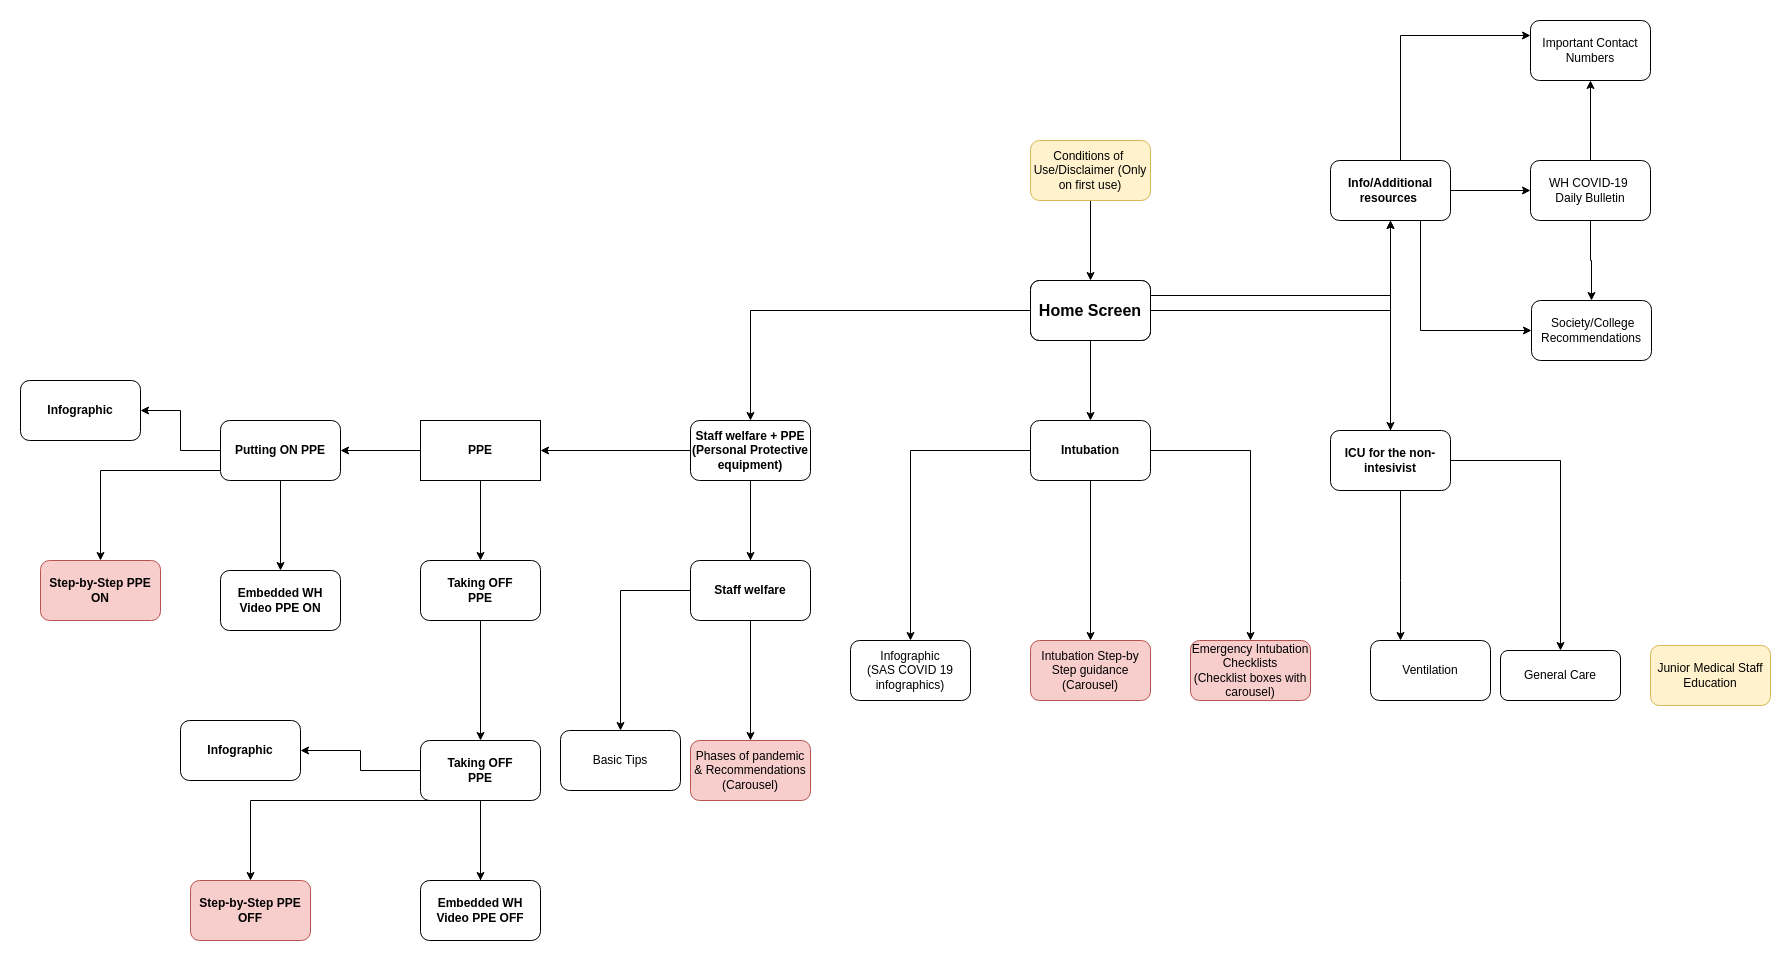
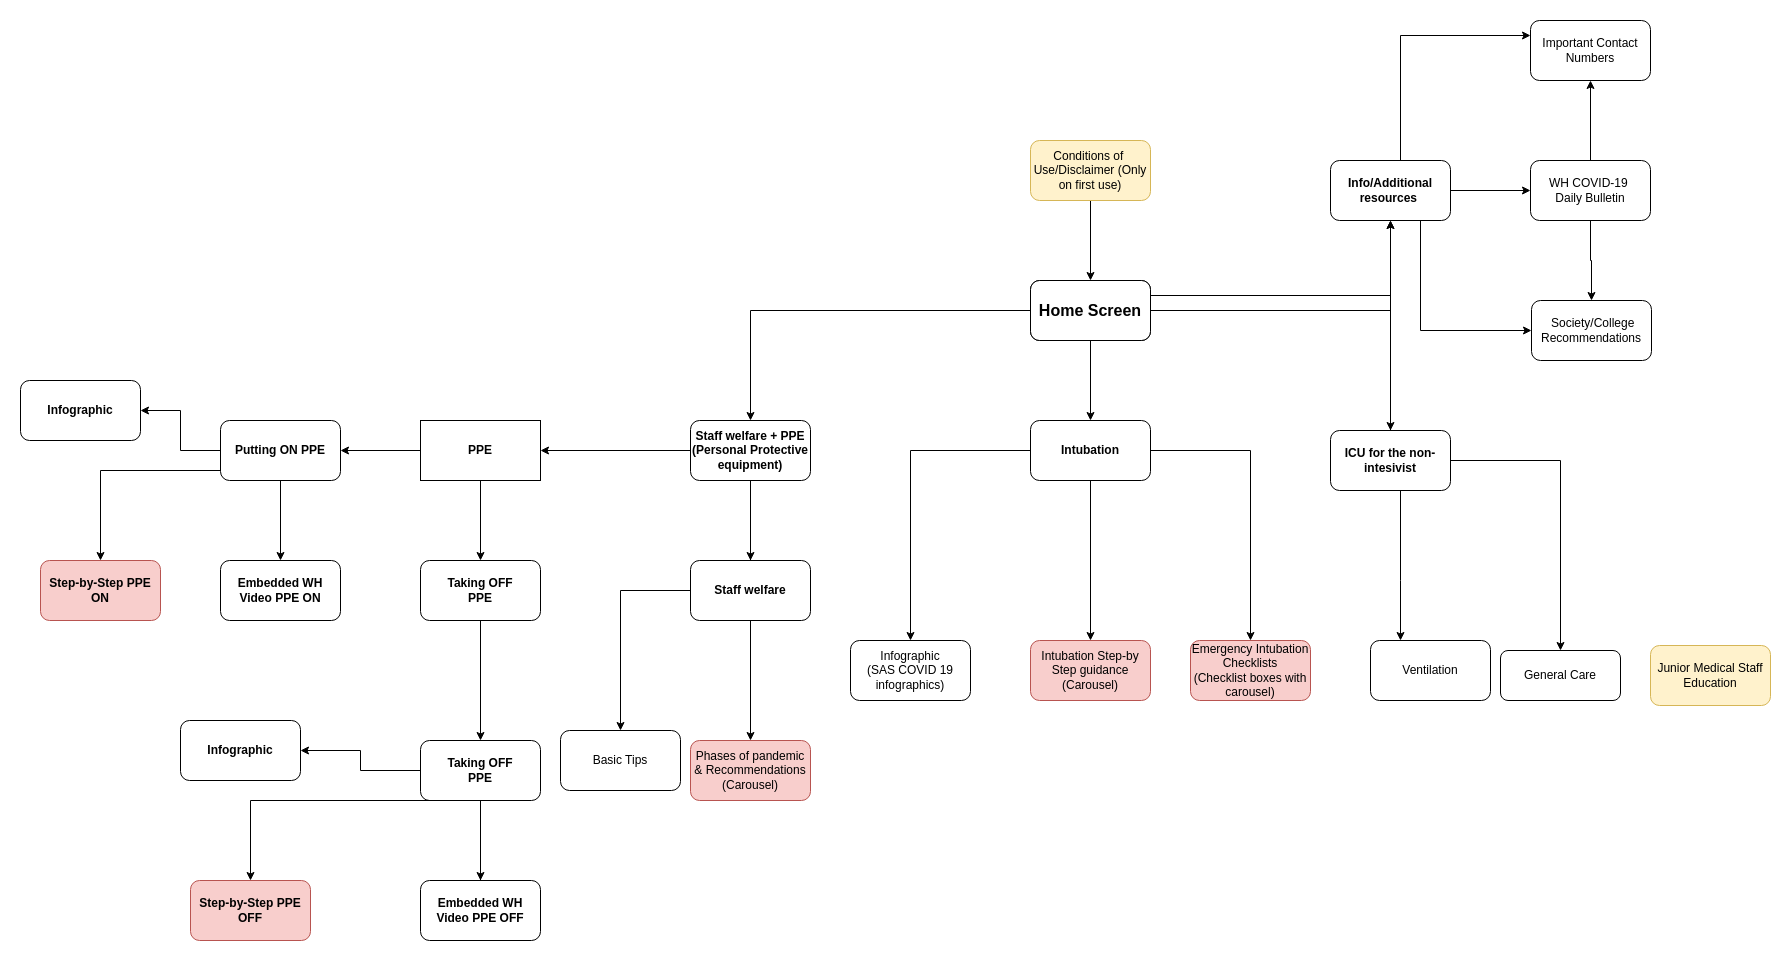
  <mxCell id="0" />
  <mxCell id="1" parent="0" />
  <mxCell id="2" value="" style="edgeStyle=orthogonalEdgeStyle;rounded=0;orthogonalLoop=1;jettySize=auto;html=1;" parent="1" source="3" target="7" edge="1"><mxGeometry relative="1" as="geometry" /></mxCell>
  <mxCell id="3" value="Conditions of&amp;nbsp; Use/Disclaimer (Only on first use)" style="rounded=1;whiteSpace=wrap;html=1;fillColor=#fff2cc;strokeColor=#d6b656;" parent="1" vertex="1"><mxGeometry x="1030" y="140" width="120" height="60" as="geometry" /></mxCell>
  <mxCell id="4" value="" style="edgeStyle=orthogonalEdgeStyle;rounded=0;orthogonalLoop=1;jettySize=auto;html=1;" parent="1" source="7" target="26" edge="1"><mxGeometry relative="1" as="geometry" /></mxCell>
  <mxCell id="5" value="" style="edgeStyle=orthogonalEdgeStyle;rounded=0;orthogonalLoop=1;jettySize=auto;html=1;" parent="1" source="7" target="18" edge="1"><mxGeometry relative="1" as="geometry" /></mxCell>
  <mxCell id="6" value="" style="edgeStyle=orthogonalEdgeStyle;rounded=0;orthogonalLoop=1;jettySize=auto;html=1;" parent="1" source="7" target="11" edge="1"><mxGeometry relative="1" as="geometry" /></mxCell>
  <mxCell id="7" value="Home Screen" style="rounded=1;whiteSpace=wrap;html=1;" parent="1" vertex="1"><mxGeometry x="1030" y="280" width="120" height="60" as="geometry" /></mxCell>
  <mxCell id="8" value="" style="edgeStyle=orthogonalEdgeStyle;rounded=0;orthogonalLoop=1;jettySize=auto;html=1;" parent="1" source="11" target="14" edge="1"><mxGeometry relative="1" as="geometry"><Array as="points"><mxPoint x="1400" y="580" /><mxPoint x="1400" y="580" /></Array></mxGeometry></mxCell>
  <mxCell id="9" value="" style="edgeStyle=orthogonalEdgeStyle;rounded=0;orthogonalLoop=1;jettySize=auto;html=1;" parent="1" source="11" target="13" edge="1"><mxGeometry relative="1" as="geometry" /></mxCell>
  <mxCell id="10" value="" style="edgeStyle=orthogonalEdgeStyle;rounded=0;orthogonalLoop=1;jettySize=auto;html=1;" parent="1" source="11" target="53" edge="1"><mxGeometry relative="1" as="geometry" /></mxCell>
  <mxCell id="11" value="&lt;b&gt;ICU for the non-intesivist&lt;/b&gt;" style="rounded=1;whiteSpace=wrap;html=1;" parent="1" vertex="1"><mxGeometry x="1330" y="430" width="120" height="60" as="geometry" /></mxCell>
  <mxCell id="12" value="Junior Medical Staff Education" style="rounded=1;whiteSpace=wrap;html=1;fillColor=#fff2cc;strokeColor=#d6b656;" parent="1" vertex="1"><mxGeometry x="1650" y="645" width="120" height="60" as="geometry" /></mxCell>
  <mxCell id="13" value="General Care" style="rounded=1;whiteSpace=wrap;html=1;" parent="1" vertex="1"><mxGeometry x="1500" y="650" width="120" height="50" as="geometry" /></mxCell>
  <mxCell id="14" value="Ventilation" style="rounded=1;whiteSpace=wrap;html=1;" parent="1" vertex="1"><mxGeometry x="1370" y="640" width="120" height="60" as="geometry" /></mxCell>
  <mxCell id="15" value="" style="edgeStyle=orthogonalEdgeStyle;rounded=0;orthogonalLoop=1;jettySize=auto;html=1;" parent="1" source="18" target="21" edge="1"><mxGeometry relative="1" as="geometry" /></mxCell>
  <mxCell id="16" value="" style="edgeStyle=orthogonalEdgeStyle;rounded=0;orthogonalLoop=1;jettySize=auto;html=1;" parent="1" source="18" target="20" edge="1"><mxGeometry relative="1" as="geometry" /></mxCell>
  <mxCell id="17" value="" style="edgeStyle=orthogonalEdgeStyle;rounded=0;orthogonalLoop=1;jettySize=auto;html=1;" parent="1" source="18" target="19" edge="1"><mxGeometry relative="1" as="geometry" /></mxCell>
  <mxCell id="18" value="&lt;b&gt;Intubation&lt;/b&gt;" style="rounded=1;whiteSpace=wrap;html=1;" parent="1" vertex="1"><mxGeometry x="1030" y="420" width="120" height="60" as="geometry" /></mxCell>
  <mxCell id="19" value="Emergency Intubation Checklists&lt;br&gt;(Checklist boxes with carousel)" style="rounded=1;whiteSpace=wrap;html=1;fillColor=#f8cecc;strokeColor=#b85450;" parent="1" vertex="1"><mxGeometry x="1190" y="640" width="120" height="60" as="geometry" /></mxCell>
  <mxCell id="20" value="Intubation Step-by Step guidance&lt;br&gt;(Carousel)" style="rounded=1;whiteSpace=wrap;html=1;fillColor=#f8cecc;strokeColor=#b85450;" parent="1" vertex="1"><mxGeometry x="1030" y="640" width="120" height="60" as="geometry" /></mxCell>
  <mxCell id="21" value="Infographic&lt;br&gt;(SAS COVID 19 infographics)" style="rounded=1;whiteSpace=wrap;html=1;" parent="1" vertex="1"><mxGeometry x="850" y="640" width="120" height="60" as="geometry" /></mxCell>
  <mxCell id="22" value="" style="edgeStyle=orthogonalEdgeStyle;rounded=0;orthogonalLoop=1;jettySize=auto;html=1;" parent="1" source="26" target="48" edge="1"><mxGeometry relative="1" as="geometry"><Array as="points"><mxPoint x="750" y="590" /><mxPoint x="620" y="590" /></Array></mxGeometry></mxCell>
  <mxCell id="23" value="" style="edgeStyle=orthogonalEdgeStyle;rounded=0;orthogonalLoop=1;jettySize=auto;html=1;" parent="1" source="26" target="47" edge="1"><mxGeometry relative="1" as="geometry" /></mxCell>
  <mxCell id="24" value="" style="edgeStyle=orthogonalEdgeStyle;rounded=0;orthogonalLoop=1;jettySize=auto;html=1;" edge="1" parent="1" source="26" target="46"><mxGeometry relative="1" as="geometry" /></mxCell>
  <mxCell id="25" value="" style="edgeStyle=orthogonalEdgeStyle;rounded=0;orthogonalLoop=1;jettySize=auto;html=1;" edge="1" parent="1" source="26" target="29"><mxGeometry relative="1" as="geometry" /></mxCell>
  <mxCell id="26" value="&lt;b&gt;Staff welfare + PPE (Personal Protective equipment)&lt;/b&gt;" style="rounded=1;whiteSpace=wrap;html=1;" parent="1" vertex="1"><mxGeometry x="690" y="420" width="120" height="60" as="geometry" /></mxCell>
  <mxCell id="27" value="" style="edgeStyle=orthogonalEdgeStyle;rounded=0;orthogonalLoop=1;jettySize=auto;html=1;" edge="1" parent="1" source="29" target="42"><mxGeometry relative="1" as="geometry" /></mxCell>
  <mxCell id="28" value="" style="edgeStyle=orthogonalEdgeStyle;rounded=0;orthogonalLoop=1;jettySize=auto;html=1;" edge="1" parent="1" source="29" target="31"><mxGeometry relative="1" as="geometry" /></mxCell>
  <mxCell id="29" value="&lt;b&gt;PPE&lt;/b&gt;" style="whiteSpace=wrap;html=1;rounded=0;" vertex="1" parent="1"><mxGeometry x="420" y="420" width="120" height="60" as="geometry" /></mxCell>
  <mxCell id="30" value="" style="edgeStyle=orthogonalEdgeStyle;rounded=0;orthogonalLoop=1;jettySize=auto;html=1;" edge="1" parent="1" source="31" target="34"><mxGeometry relative="1" as="geometry" /></mxCell>
  <mxCell id="31" value="&lt;b&gt;Taking OFF &lt;br&gt;PPE&lt;/b&gt;" style="rounded=1;whiteSpace=wrap;html=1;" vertex="1" parent="1"><mxGeometry x="420" y="560" width="120" height="60" as="geometry" /></mxCell>
  <mxCell id="32" value="" style="edgeStyle=orthogonalEdgeStyle;rounded=0;orthogonalLoop=1;jettySize=auto;html=1;" edge="1" parent="1" source="34" target="37"><mxGeometry relative="1" as="geometry" /></mxCell>
  <mxCell id="33" value="" style="edgeStyle=orthogonalEdgeStyle;rounded=0;orthogonalLoop=1;jettySize=auto;html=1;" edge="1" parent="1" source="34" target="35"><mxGeometry relative="1" as="geometry" /></mxCell>
  <mxCell id="34" value="&lt;b&gt;Taking OFF &lt;br&gt;PPE&lt;/b&gt;" style="rounded=1;whiteSpace=wrap;html=1;" vertex="1" parent="1"><mxGeometry x="420" y="740" width="120" height="60" as="geometry" /></mxCell>
  <mxCell id="35" value="&lt;b&gt;Infographic&lt;/b&gt;" style="rounded=1;whiteSpace=wrap;html=1;" vertex="1" parent="1"><mxGeometry x="180" y="720" width="120" height="60" as="geometry" /></mxCell>
  <mxCell id="36" value="" style="edgeStyle=orthogonalEdgeStyle;rounded=0;orthogonalLoop=1;jettySize=auto;html=1;" edge="1" parent="1" source="37" target="38"><mxGeometry relative="1" as="geometry"><Array as="points"><mxPoint x="480" y="800" /><mxPoint x="250" y="800" /></Array></mxGeometry></mxCell>
  <mxCell id="37" value="&lt;b&gt;Embedded WH Video PPE OFF&lt;/b&gt;" style="rounded=1;whiteSpace=wrap;html=1;" vertex="1" parent="1"><mxGeometry x="420" y="880" width="120" height="60" as="geometry" /></mxCell>
  <mxCell id="38" value="&lt;b&gt;Step-by-Step PPE OFF&lt;/b&gt;" style="rounded=1;whiteSpace=wrap;html=1;fillColor=#f8cecc;strokeColor=#b85450;" vertex="1" parent="1"><mxGeometry x="190" y="880" width="120" height="60" as="geometry" /></mxCell>
  <mxCell id="39" value="" style="edgeStyle=orthogonalEdgeStyle;rounded=0;orthogonalLoop=1;jettySize=auto;html=1;" edge="1" parent="1" source="42" target="45"><mxGeometry relative="1" as="geometry" /></mxCell>
  <mxCell id="40" value="" style="edgeStyle=orthogonalEdgeStyle;rounded=0;orthogonalLoop=1;jettySize=auto;html=1;" edge="1" parent="1" source="42" target="44"><mxGeometry relative="1" as="geometry" /></mxCell>
  <mxCell id="41" value="" style="edgeStyle=orthogonalEdgeStyle;rounded=0;orthogonalLoop=1;jettySize=auto;html=1;" edge="1" parent="1" source="42" target="43"><mxGeometry relative="1" as="geometry"><Array as="points"><mxPoint x="280" y="470" /><mxPoint x="180" y="470" /></Array></mxGeometry></mxCell>
  <mxCell id="42" value="&lt;b&gt;Putting ON PPE&lt;/b&gt;" style="rounded=1;whiteSpace=wrap;html=1;" vertex="1" parent="1"><mxGeometry x="220" y="420" width="120" height="60" as="geometry" /></mxCell>
  <mxCell id="43" value="&lt;b&gt;Step-by-Step PPE ON&lt;/b&gt;" style="rounded=1;whiteSpace=wrap;html=1;fillColor=#f8cecc;strokeColor=#b85450;" vertex="1" parent="1"><mxGeometry x="40" y="560" width="120" height="60" as="geometry" /></mxCell>
- <mxCell id="44" value="&lt;b&gt;Embedded WH Video PPE ON&lt;/b&gt;" style="rounded=1;whiteSpace=wrap;html=1;" vertex="1" parent="1"><mxGeometry x="220" y="570" width="120" height="60" as="geometry" /></mxCell>
+ <mxCell id="44" value="&lt;b&gt;Embedded WH Video PPE ON&lt;/b&gt;" style="rounded=1;whiteSpace=wrap;html=1;" vertex="1" parent="1"><mxGeometry x="220" y="560" width="120" height="60" as="geometry" /></mxCell>
  <mxCell id="45" value="&lt;b&gt;Infographic&lt;/b&gt;" style="rounded=1;whiteSpace=wrap;html=1;" vertex="1" parent="1"><mxGeometry x="20" y="380" width="120" height="60" as="geometry" /></mxCell>
  <mxCell id="46" value="&lt;b&gt;Staff welfare&lt;/b&gt;" style="rounded=1;whiteSpace=wrap;html=1;" vertex="1" parent="1"><mxGeometry x="690" y="560" width="120" height="60" as="geometry" /></mxCell>
  <mxCell id="47" value="Phases of pandemic &amp;amp; Recommendations (Carousel)" style="rounded=1;whiteSpace=wrap;html=1;fillColor=#f8cecc;strokeColor=#b85450;" parent="1" vertex="1"><mxGeometry x="690" y="740" width="120" height="60" as="geometry" /></mxCell>
  <mxCell id="48" value="Basic Tips" style="rounded=1;whiteSpace=wrap;html=1;" parent="1" vertex="1"><mxGeometry x="560" y="730" width="120" height="60" as="geometry" /></mxCell>
  <mxCell id="49" value="&lt;b&gt;&lt;font style=&quot;font-size: 16px&quot;&gt;Home Screen&lt;/font&gt;&lt;/b&gt;" style="rounded=1;whiteSpace=wrap;html=1;" parent="1" vertex="1"><mxGeometry x="1030" y="280" width="120" height="60" as="geometry" /></mxCell>
  <mxCell id="50" value="" style="edgeStyle=orthogonalEdgeStyle;rounded=0;orthogonalLoop=1;jettySize=auto;html=1;exitX=1;exitY=0.25;exitDx=0;exitDy=0;" parent="1" source="49" target="53" edge="1"><mxGeometry relative="1" as="geometry"><mxPoint x="1250" y="190" as="sourcePoint" /></mxGeometry></mxCell>
  <mxCell id="51" value="" style="edgeStyle=orthogonalEdgeStyle;rounded=0;orthogonalLoop=1;jettySize=auto;html=1;entryX=0;entryY=0.25;entryDx=0;entryDy=0;" parent="1" source="53" target="59" edge="1"><mxGeometry relative="1" as="geometry"><mxPoint x="1390" y="40" as="targetPoint" /><Array as="points"><mxPoint x="1400" y="35" /></Array></mxGeometry></mxCell>
  <mxCell id="52" value="" style="edgeStyle=orthogonalEdgeStyle;rounded=0;orthogonalLoop=1;jettySize=auto;html=1;" parent="1" source="53" target="56" edge="1"><mxGeometry relative="1" as="geometry" /></mxCell>
  <mxCell id="53" value="&lt;b&gt;Info/Additional resources&amp;nbsp;&lt;/b&gt;" style="rounded=1;whiteSpace=wrap;html=1;" parent="1" vertex="1"><mxGeometry x="1330" y="160" width="120" height="60" as="geometry" /></mxCell>
  <mxCell id="54" value="" style="edgeStyle=orthogonalEdgeStyle;rounded=0;orthogonalLoop=1;jettySize=auto;html=1;" parent="1" source="56" target="59" edge="1"><mxGeometry relative="1" as="geometry" /></mxCell>
  <mxCell id="55" value="" style="edgeStyle=orthogonalEdgeStyle;rounded=0;orthogonalLoop=1;jettySize=auto;html=1;" parent="1" source="56" target="58" edge="1"><mxGeometry relative="1" as="geometry" /></mxCell>
  <mxCell id="56" value="WH COVID-19&amp;nbsp;&lt;br&gt;Daily Bulletin" style="rounded=1;whiteSpace=wrap;html=1;" parent="1" vertex="1"><mxGeometry x="1530" y="160" width="120" height="60" as="geometry" /></mxCell>
  <mxCell id="57" value="" style="edgeStyle=orthogonalEdgeStyle;rounded=0;orthogonalLoop=1;jettySize=auto;html=1;exitX=0.75;exitY=1;exitDx=0;exitDy=0;" parent="1" source="53" target="58" edge="1"><mxGeometry relative="1" as="geometry"><mxPoint x="1450" y="330" as="sourcePoint" /><Array as="points"><mxPoint x="1420" y="330" /></Array></mxGeometry></mxCell>
  <mxCell id="58" value="&amp;nbsp;Society/College Recommendations" style="rounded=1;whiteSpace=wrap;html=1;" parent="1" vertex="1"><mxGeometry x="1531" y="300" width="120" height="60" as="geometry" /></mxCell>
  <mxCell id="59" value="Important Contact Numbers" style="rounded=1;whiteSpace=wrap;html=1;" parent="1" vertex="1"><mxGeometry x="1530" y="20" width="120" height="60" as="geometry" /></mxCell>
